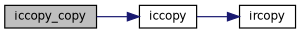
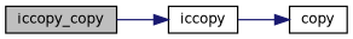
  digraph {
    rankdir=LR
    node [color=black fillcolor=white fontname=Helvetica fontsize=10 shape=record style=filled]
    edge [color=midnightblue fontname=Helvetica fontsize=10 labelfontname=Helvetica labelfontsize=10 style=solid]
    n1 [fillcolor=grey75 fontcolor=black height=0.2 label=iccopy_copy width=0.4]
    n2 [height=0.2 label=iccopy width=0.4]
-   n3 [height=0.2 label=ircopy width=0.4]
+   n3 [height=0.2 label=copy width=0.4]
    n1 -> n2
    n2 -> n3
  }
